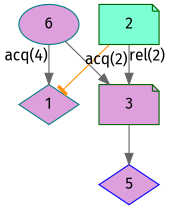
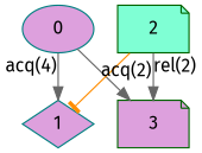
  digraph {
    fontname="Fira Sans"
    node [color=teal fillcolor=plum fontname="Fira Sans" shape=diamond style=filled]
    edge [arrowhead=normal color=gray40 fontname="Fira Sans"]
-   0 [shape=ellipse label=6]
+   0 [shape=ellipse]
    1
    3 [color=darkgreen shape=note]
    2 [color=darkgreen fillcolor=aquamarine shape=note]
-   5 [color=blue]
    0 -> 1 [xlabel="acq(4)"]
    0 -> 3
-   3 -> 5
    2 -> 1 [arrowhead=tee color=darkorange xlabel="acq(2)"]
    2 -> 3 [xlabel="rel(2)"]
  }
